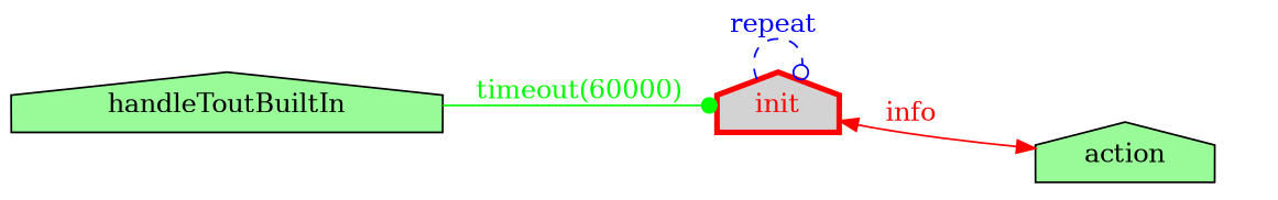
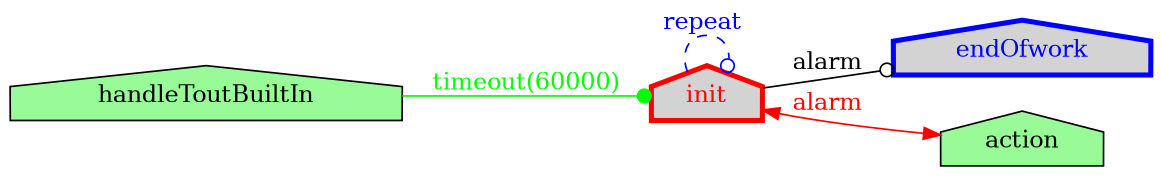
  digraph {
    rankdir=LR
    node [fillcolor=lightgrey shape=house style=filled]
    edge [arrowhead=odot]
    init [color=red fontcolor=red penwidth=3]
+   endOfwork [color=blue fontcolor=blue penwidth=3]
    action [fillcolor=palegreen]
    handleToutBuiltIn [fillcolor=palegreen]
    init -> init [color=blue fontcolor=blue label="repeat " style=dashed]
-   init -> action [color=red dir=both fontcolor=red label=info arrowhead=""]
+   init -> endOfwork [color=black fontcolor=black label=alarm]
+   init -> action [color=red dir=both fontcolor=red label=alarm arrowhead=""]
    handleToutBuiltIn -> init [arrowhead=dot color=green fontcolor=green label="timeout(60000)"]
  }
